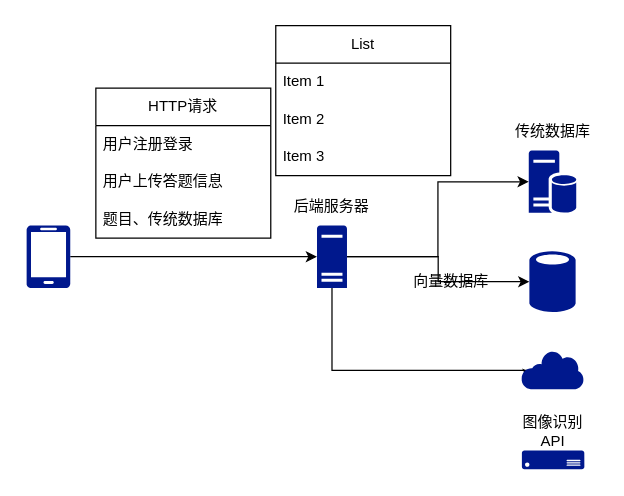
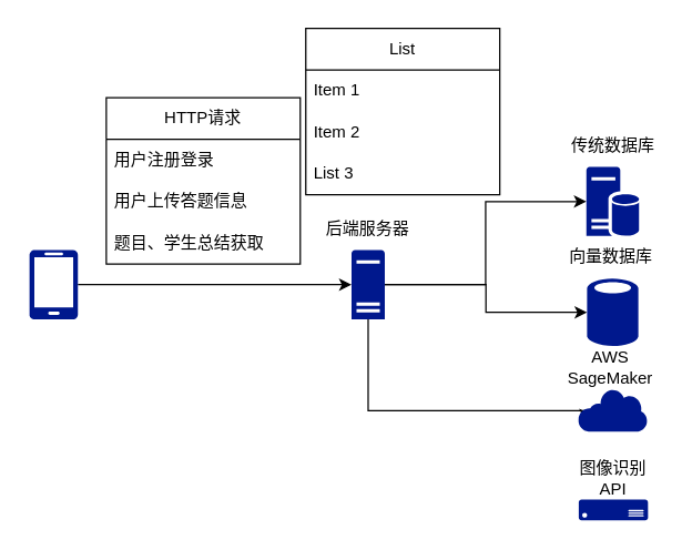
  <mxCell id="0" />
  <mxCell id="1" parent="0" />
  <mxCell id="2" style="edgeStyle=orthogonalEdgeStyle;rounded=0;orthogonalLoop=1;jettySize=auto;html=1;entryX=0;entryY=0.5;entryDx=0;entryDy=0;entryPerimeter=0;" edge="1" parent="1" source="5" target="8"><mxGeometry relative="1" as="geometry" /></mxCell>
  <mxCell id="3" style="edgeStyle=orthogonalEdgeStyle;rounded=0;orthogonalLoop=1;jettySize=auto;html=1;entryX=0;entryY=0.5;entryDx=0;entryDy=0;entryPerimeter=0;" edge="1" parent="1" source="5" target="9"><mxGeometry relative="1" as="geometry" /></mxCell>
  <mxCell id="4" style="edgeStyle=orthogonalEdgeStyle;rounded=0;orthogonalLoop=1;jettySize=auto;html=1;entryX=0.106;entryY=0.761;entryDx=0;entryDy=0;entryPerimeter=0;" edge="1" parent="1" source="5" target="10"><mxGeometry relative="1" as="geometry"><Array as="points"><mxPoint x="265" y="296" /><mxPoint x="422" y="296" /></Array></mxGeometry></mxCell>
  <mxCell id="5" value="" style="sketch=0;aspect=fixed;pointerEvents=1;shadow=0;dashed=0;html=1;strokeColor=none;labelPosition=center;verticalLabelPosition=bottom;verticalAlign=top;align=center;fillColor=#00188D;shape=mxgraph.mscae.enterprise.server_generic" vertex="1" parent="1"><mxGeometry x="253" y="180" width="24" height="50" as="geometry" /></mxCell>
  <mxCell id="6" style="edgeStyle=orthogonalEdgeStyle;rounded=0;orthogonalLoop=1;jettySize=auto;html=1;entryX=0;entryY=0.5;entryDx=0;entryDy=0;entryPerimeter=0;" edge="1" parent="1" source="7" target="5"><mxGeometry relative="1" as="geometry" /></mxCell>
  <mxCell id="7" value="" style="sketch=0;aspect=fixed;pointerEvents=1;shadow=0;dashed=0;html=1;strokeColor=none;labelPosition=center;verticalLabelPosition=bottom;verticalAlign=top;align=center;fillColor=#00188D;shape=mxgraph.azure.mobile" vertex="1" parent="1"><mxGeometry x="20.5" y="180" width="35" height="50" as="geometry" /></mxCell>
  <mxCell id="8" value="" style="sketch=0;aspect=fixed;pointerEvents=1;shadow=0;dashed=0;html=1;strokeColor=none;labelPosition=center;verticalLabelPosition=bottom;verticalAlign=top;align=center;fillColor=#00188D;shape=mxgraph.mscae.enterprise.database_server" vertex="1" parent="1"><mxGeometry x="422.5" y="120" width="38" height="50" as="geometry" /></mxCell>
  <mxCell id="9" value="" style="sketch=0;aspect=fixed;pointerEvents=1;shadow=0;dashed=0;html=1;strokeColor=none;labelPosition=center;verticalLabelPosition=bottom;verticalAlign=top;align=center;fillColor=#00188D;shape=mxgraph.mscae.enterprise.database_generic" vertex="1" parent="1"><mxGeometry x="423" y="200" width="37" height="50" as="geometry" /></mxCell>
  <mxCell id="10" value="" style="sketch=0;aspect=fixed;pointerEvents=1;shadow=0;dashed=0;html=1;strokeColor=none;labelPosition=center;verticalLabelPosition=bottom;verticalAlign=top;align=center;fillColor=#00188D;shape=mxgraph.mscae.enterprise.internet" vertex="1" parent="1"><mxGeometry x="416.5" y="280" width="50" height="31" as="geometry" /></mxCell>
  <mxCell id="11" value="后端服务器" style="text;html=1;strokeColor=none;fillColor=none;align=center;verticalAlign=middle;whiteSpace=wrap;rounded=0;" vertex="1" parent="1"><mxGeometry x="231" y="150" width="68" height="30" as="geometry" /></mxCell>
  <mxCell id="12" value="传统数据库" style="text;html=1;strokeColor=none;fillColor=none;align=center;verticalAlign=middle;whiteSpace=wrap;rounded=0;" vertex="1" parent="1"><mxGeometry x="406.5" y="90" width="70" height="30" as="geometry" /></mxCell>
- <mxCell id="13" value="向量数据库" style="text;html=1;strokeColor=none;fillColor=none;align=center;verticalAlign=middle;whiteSpace=wrap;rounded=0;" vertex="1" parent="1"><mxGeometry x="326.5" y="210" width="66.5" height="30" as="geometry" /></mxCell>
+ <mxCell id="13" value="向量数据库" style="text;html=1;strokeColor=none;fillColor=none;align=center;verticalAlign=middle;whiteSpace=wrap;rounded=0;" vertex="1" parent="1"><mxGeometry x="406.5" y="170" width="66.5" height="30" as="geometry" /></mxCell>
+ <mxCell id="14" value="AWS SageMaker" style="text;html=1;strokeColor=none;fillColor=none;align=center;verticalAlign=middle;whiteSpace=wrap;rounded=0;" vertex="1" parent="1"><mxGeometry x="409.75" y="250" width="60" height="30" as="geometry" /></mxCell>
  <mxCell id="15" value="HTTP请求" style="swimlane;fontStyle=0;childLayout=stackLayout;horizontal=1;startSize=30;horizontalStack=0;resizeParent=1;resizeParentMax=0;resizeLast=0;collapsible=1;marginBottom=0;whiteSpace=wrap;html=1;" vertex="1" parent="1"><mxGeometry x="76" y="70" width="140" height="120" as="geometry" /></mxCell>
  <mxCell id="16" value="用户注册登录" style="text;strokeColor=none;fillColor=none;align=left;verticalAlign=middle;spacingLeft=4;spacingRight=4;overflow=hidden;points=[[0,0.5],[1,0.5]];portConstraint=eastwest;rotatable=0;whiteSpace=wrap;html=1;" vertex="1" parent="15"><mxGeometry y="30" width="140" height="30" as="geometry" /></mxCell>
  <mxCell id="17" value="用户上传答题信息" style="text;strokeColor=none;fillColor=none;align=left;verticalAlign=middle;spacingLeft=4;spacingRight=4;overflow=hidden;points=[[0,0.5],[1,0.5]];portConstraint=eastwest;rotatable=0;whiteSpace=wrap;html=1;" vertex="1" parent="15"><mxGeometry y="60" width="140" height="30" as="geometry" /></mxCell>
- <mxCell id="18" value="题目、传统数据库" style="text;strokeColor=none;fillColor=none;align=left;verticalAlign=middle;spacingLeft=4;spacingRight=4;overflow=hidden;points=[[0,0.5],[1,0.5]];portConstraint=eastwest;rotatable=0;whiteSpace=wrap;html=1;" vertex="1" parent="15"><mxGeometry y="90" width="140" height="30" as="geometry" /></mxCell>
+ <mxCell id="18" value="题目、学生总结获取" style="text;strokeColor=none;fillColor=none;align=left;verticalAlign=middle;spacingLeft=4;spacingRight=4;overflow=hidden;points=[[0,0.5],[1,0.5]];portConstraint=eastwest;rotatable=0;whiteSpace=wrap;html=1;" vertex="1" parent="15"><mxGeometry y="90" width="140" height="30" as="geometry" /></mxCell>
  <mxCell id="19" value="List" style="swimlane;fontStyle=0;childLayout=stackLayout;horizontal=1;startSize=30;horizontalStack=0;resizeParent=1;resizeParentMax=0;resizeLast=0;collapsible=1;marginBottom=0;whiteSpace=wrap;html=1;" vertex="1" parent="1"><mxGeometry x="220" y="20" width="140" height="120" as="geometry" /></mxCell>
  <mxCell id="20" value="Item 1" style="text;strokeColor=none;fillColor=none;align=left;verticalAlign=middle;spacingLeft=4;spacingRight=4;overflow=hidden;points=[[0,0.5],[1,0.5]];portConstraint=eastwest;rotatable=0;whiteSpace=wrap;html=1;" vertex="1" parent="19"><mxGeometry y="30" width="140" height="30" as="geometry" /></mxCell>
  <mxCell id="21" value="Item 2" style="text;strokeColor=none;fillColor=none;align=left;verticalAlign=middle;spacingLeft=4;spacingRight=4;overflow=hidden;points=[[0,0.5],[1,0.5]];portConstraint=eastwest;rotatable=0;whiteSpace=wrap;html=1;" vertex="1" parent="19"><mxGeometry y="60" width="140" height="30" as="geometry" /></mxCell>
- <mxCell id="22" value="Item 3" style="text;strokeColor=none;fillColor=none;align=left;verticalAlign=middle;spacingLeft=4;spacingRight=4;overflow=hidden;points=[[0,0.5],[1,0.5]];portConstraint=eastwest;rotatable=0;whiteSpace=wrap;html=1;" vertex="1" parent="19"><mxGeometry y="90" width="140" height="30" as="geometry" /></mxCell>
+ <mxCell id="22" value="List 3" style="text;strokeColor=none;fillColor=none;align=left;verticalAlign=middle;spacingLeft=4;spacingRight=4;overflow=hidden;points=[[0,0.5],[1,0.5]];portConstraint=eastwest;rotatable=0;whiteSpace=wrap;html=1;" vertex="1" parent="19"><mxGeometry y="90" width="140" height="30" as="geometry" /></mxCell>
  <mxCell id="23" value="" style="sketch=0;aspect=fixed;pointerEvents=1;shadow=0;dashed=0;html=1;strokeColor=none;labelPosition=center;verticalLabelPosition=bottom;verticalAlign=top;align=center;fillColor=#00188D;shape=mxgraph.azure.server" vertex="1" parent="1"><mxGeometry x="417" y="360" width="50" height="15" as="geometry" /></mxCell>
  <mxCell id="24" value="图像识别API" style="text;html=1;strokeColor=none;fillColor=none;align=center;verticalAlign=middle;whiteSpace=wrap;rounded=0;" vertex="1" parent="1"><mxGeometry x="411.5" y="330" width="60" height="30" as="geometry" /></mxCell>
